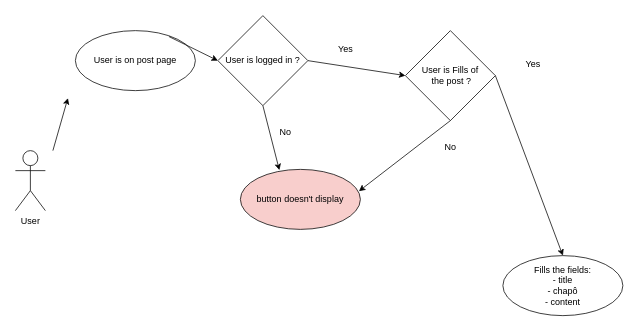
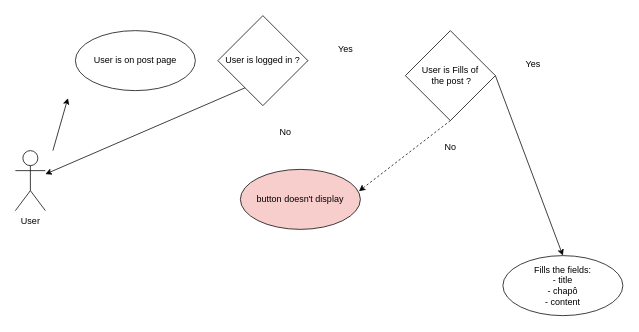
  <mxCell id="0" />
  <mxCell id="1" parent="0" />
  <mxCell id="2" value="&lt;div&gt;User&lt;/div&gt;" style="shape=umlActor;verticalLabelPosition=bottom;verticalAlign=top;html=1;outlineConnect=0;" parent="1" vertex="1"><mxGeometry x="20" y="200" width="40" height="80" as="geometry" /></mxCell>
  <mxCell id="3" value="User is on post page" style="ellipse;whiteSpace=wrap;html=1;" parent="1" vertex="1"><mxGeometry x="100" y="40" width="160" height="80" as="geometry" /></mxCell>
  <mxCell id="4" value="Fills the fields:&lt;br&gt;&lt;div&gt;- title&lt;/div&gt;&lt;div&gt;- chapô&lt;/div&gt;&lt;div&gt;- content&lt;br&gt;&lt;/div&gt;" style="ellipse;whiteSpace=wrap;html=1;" parent="1" vertex="1"><mxGeometry x="670" y="340" width="160" height="80" as="geometry" /></mxCell>
- <mxCell id="5" value="" style="endArrow=classic;html=1;rounded=0;entryX=0;entryY=0.5;entryDx=0;entryDy=0;exitX=0.779;exitY=0.098;exitDx=0;exitDy=0;exitPerimeter=0;" parent="1" source="3" target="7" edge="1"><mxGeometry width="50" height="50" relative="1" as="geometry"><mxPoint x="390" y="360" as="sourcePoint" /><mxPoint x="283.431" y="108.284" as="targetPoint" /></mxGeometry></mxCell>
- <mxCell id="6" value="" style="endArrow=classic;html=1;rounded=0;exitX=1;exitY=0.5;exitDx=0;exitDy=0;entryX=0;entryY=0.5;entryDx=0;entryDy=0;" parent="1" source="7" target="14" edge="1"><mxGeometry width="50" height="50" relative="1" as="geometry"><mxPoint x="420" y="90" as="sourcePoint" /><mxPoint x="540" y="120" as="targetPoint" /></mxGeometry></mxCell>
+ <mxCell id="6" value="" style="endArrow=classic;html=1;rounded=0;exitX=1;exitY=0.5;exitDx=0;exitDy=0;" parent="1" source="7" target="2" edge="1"><mxGeometry width="50" height="50" relative="1" as="geometry"><mxPoint x="420" y="90" as="sourcePoint" /><mxPoint x="540" y="120" as="targetPoint" /></mxGeometry></mxCell>
  <mxCell id="7" value="User is logged in ?" style="rhombus;whiteSpace=wrap;html=1;" parent="1" vertex="1"><mxGeometry x="290" y="20" width="120" height="120" as="geometry" /></mxCell>
  <mxCell id="8" value="Yes" style="text;html=1;align=center;verticalAlign=middle;resizable=0;points=[];autosize=1;strokeColor=none;fillColor=none;" parent="1" vertex="1"><mxGeometry x="440" y="50" width="40" height="30" as="geometry" /></mxCell>
  <mxCell id="9" value="button doesn't display" style="ellipse;whiteSpace=wrap;html=1;fillColor=#f8cecc;" parent="1" vertex="1"><mxGeometry x="320" y="225" width="160" height="80" as="geometry" /></mxCell>
- <mxCell id="10" value="" style="endArrow=classic;html=1;rounded=0;exitX=0.5;exitY=1;exitDx=0;exitDy=0;entryX=0.325;entryY=0.013;entryDx=0;entryDy=0;entryPerimeter=0;" parent="1" source="7" target="9" edge="1"><mxGeometry width="50" height="50" relative="1" as="geometry"><mxPoint x="350" y="160" as="sourcePoint" /><mxPoint x="190" y="55" as="targetPoint" /></mxGeometry></mxCell>
  <mxCell id="11" value="No" style="text;html=1;align=center;verticalAlign=middle;resizable=0;points=[];autosize=1;strokeColor=none;fillColor=none;" parent="1" vertex="1"><mxGeometry x="360" y="160" width="40" height="30" as="geometry" /></mxCell>
  <mxCell id="12" value="" style="endArrow=classic;html=1;rounded=0;" parent="1" edge="1"><mxGeometry width="50" height="50" relative="1" as="geometry"><mxPoint x="70" y="200" as="sourcePoint" /><mxPoint x="90" y="130" as="targetPoint" /></mxGeometry></mxCell>
  <mxCell id="13" value="" style="endArrow=classic;html=1;rounded=0;exitX=1;exitY=0.5;exitDx=0;exitDy=0;" edge="1" parent="1" source="14"><mxGeometry width="50" height="50" relative="1" as="geometry"><mxPoint x="670" y="110" as="sourcePoint" /><mxPoint x="750" y="340" as="targetPoint" /></mxGeometry></mxCell>
  <mxCell id="14" value="&lt;div&gt;User is Fills of&lt;/div&gt;&lt;div&gt;&amp;nbsp;the post ?&lt;/div&gt;" style="rhombus;whiteSpace=wrap;html=1;" vertex="1" parent="1"><mxGeometry x="540" y="40" width="120" height="120" as="geometry" /></mxCell>
  <mxCell id="15" value="Yes" style="text;html=1;align=center;verticalAlign=middle;resizable=0;points=[];autosize=1;strokeColor=none;fillColor=none;" vertex="1" parent="1"><mxGeometry x="690" y="70" width="40" height="30" as="geometry" /></mxCell>
- <mxCell id="16" value="" style="endArrow=classic;html=1;rounded=0;exitX=0.5;exitY=1;exitDx=0;exitDy=0;entryX=0.988;entryY=0.363;entryDx=0;entryDy=0;entryPerimeter=0;" edge="1" parent="1" source="14" target="9"><mxGeometry width="50" height="50" relative="1" as="geometry"><mxPoint x="600" y="180" as="sourcePoint" /><mxPoint x="502.96" y="301" as="targetPoint" /></mxGeometry></mxCell>
+ <mxCell id="16" value="" style="endArrow=classic;html=1;rounded=0;exitX=0.5;exitY=1;exitDx=0;exitDy=0;entryX=0.988;entryY=0.363;entryDx=0;entryDy=0;entryPerimeter=0;dashed=1;" edge="1" parent="1" source="14" target="9"><mxGeometry width="50" height="50" relative="1" as="geometry"><mxPoint x="600" y="180" as="sourcePoint" /><mxPoint x="502.96" y="301" as="targetPoint" /></mxGeometry></mxCell>
  <mxCell id="17" value="No" style="text;html=1;align=center;verticalAlign=middle;resizable=0;points=[];autosize=1;strokeColor=none;fillColor=none;" vertex="1" parent="1"><mxGeometry x="580" y="180" width="40" height="30" as="geometry" /></mxCell>
